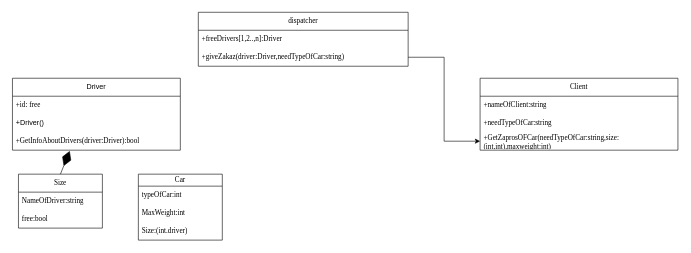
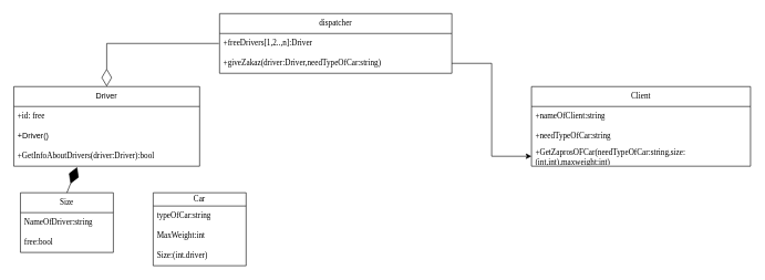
  <mxCell id="0" />
  <mxCell id="1" parent="0" />
  <mxCell id="2" value="Driver" style="swimlane;fontStyle=0;childLayout=stackLayout;horizontal=1;startSize=30;horizontalStack=0;resizeParent=1;resizeParentMax=0;resizeLast=0;collapsible=1;marginBottom=0;whiteSpace=wrap;html=1;" parent="1" vertex="1"><mxGeometry x="20" y="130" width="280" height="120" as="geometry" /></mxCell>
  <mxCell id="3" value="&lt;font face=&quot;Verdana&quot;&gt;+id: free&lt;br&gt;&lt;/font&gt;" style="text;strokeColor=none;fillColor=none;align=left;verticalAlign=middle;spacingLeft=4;spacingRight=4;overflow=hidden;points=[[0,0.5],[1,0.5]];portConstraint=eastwest;rotatable=0;whiteSpace=wrap;html=1;" parent="2" vertex="1"><mxGeometry y="30" width="280" height="30" as="geometry" /></mxCell>
  <mxCell id="4" value="+Driver()" style="text;strokeColor=none;fillColor=none;align=left;verticalAlign=middle;spacingLeft=4;spacingRight=4;overflow=hidden;points=[[0,0.5],[1,0.5]];portConstraint=eastwest;rotatable=0;whiteSpace=wrap;html=1;" parent="2" vertex="1"><mxGeometry y="60" width="280" height="30" as="geometry" /></mxCell>
  <mxCell id="5" value="+GetInfoAboutDrivers(driver:Driver):bool&lt;br&gt;" style="text;strokeColor=none;fillColor=none;align=left;verticalAlign=middle;spacingLeft=4;spacingRight=4;overflow=hidden;points=[[0,0.5],[1,0.5]];portConstraint=eastwest;rotatable=0;whiteSpace=wrap;html=1;fontFamily=Verdana;" parent="2" vertex="1"><mxGeometry y="90" width="280" height="30" as="geometry" /></mxCell>
  <mxCell id="6" value="dispatcher" style="swimlane;fontStyle=0;childLayout=stackLayout;horizontal=1;startSize=30;horizontalStack=0;resizeParent=1;resizeParentMax=0;resizeLast=0;collapsible=1;marginBottom=0;whiteSpace=wrap;html=1;fontFamily=Verdana;swimlaneLine=1;" parent="1" vertex="1"><mxGeometry x="330" y="20" width="350" height="90" as="geometry" /></mxCell>
  <mxCell id="7" value="+freeDrivers[1,2..,n]:Driver" style="text;strokeColor=none;fillColor=none;align=left;verticalAlign=middle;spacingLeft=4;spacingRight=4;overflow=hidden;points=[[0,0.5],[1,0.5]];portConstraint=eastwest;rotatable=0;whiteSpace=wrap;html=1;fontFamily=Verdana;perimeterSpacing=1;" parent="6" vertex="1"><mxGeometry y="30" width="350" height="30" as="geometry" /></mxCell>
  <mxCell id="8" value="+giveZakaz(driver:Driver,needTypeOfCar:string)" style="text;strokeColor=none;fillColor=none;align=left;verticalAlign=middle;spacingLeft=4;spacingRight=4;overflow=hidden;points=[[0,0.5],[1,0.5]];portConstraint=eastwest;rotatable=0;whiteSpace=wrap;html=1;fontFamily=Verdana;" parent="6" vertex="1"><mxGeometry y="60" width="350" height="30" as="geometry" /></mxCell>
  <mxCell id="9" value="Client" style="swimlane;fontStyle=0;childLayout=stackLayout;horizontal=1;startSize=30;horizontalStack=0;resizeParent=1;resizeParentMax=0;resizeLast=0;collapsible=1;marginBottom=0;whiteSpace=wrap;html=1;fontFamily=Verdana;" parent="1" vertex="1"><mxGeometry x="800" y="130" width="330" height="120" as="geometry" /></mxCell>
  <mxCell id="10" value="+nameOfClient:string" style="text;strokeColor=none;fillColor=none;align=left;verticalAlign=middle;spacingLeft=4;spacingRight=4;overflow=hidden;points=[[0,0.5],[1,0.5]];portConstraint=eastwest;rotatable=0;whiteSpace=wrap;html=1;fontFamily=Verdana;" parent="9" vertex="1"><mxGeometry y="30" width="330" height="30" as="geometry" /></mxCell>
  <mxCell id="11" value="+needTypeOfCar:string" style="text;strokeColor=none;fillColor=none;align=left;verticalAlign=middle;spacingLeft=4;spacingRight=4;overflow=hidden;points=[[0,0.5],[1,0.5]];portConstraint=eastwest;rotatable=0;whiteSpace=wrap;html=1;fontFamily=Verdana;" parent="9" vertex="1"><mxGeometry y="60" width="330" height="30" as="geometry" /></mxCell>
  <mxCell id="12" value="+GetZaprosOFCar(needTypeOfCar:string,size:(int,int),maxweight:int)" style="text;strokeColor=none;fillColor=none;align=left;verticalAlign=middle;spacingLeft=4;spacingRight=4;overflow=hidden;points=[[0,0.5],[1,0.5]];portConstraint=eastwest;rotatable=0;whiteSpace=wrap;html=1;fontFamily=Verdana;" parent="9" vertex="1"><mxGeometry y="90" width="330" height="30" as="geometry" /></mxCell>
  <mxCell id="13" value="Size" style="swimlane;fontStyle=0;childLayout=stackLayout;horizontal=1;startSize=30;horizontalStack=0;resizeParent=1;resizeParentMax=0;resizeLast=0;collapsible=1;marginBottom=0;whiteSpace=wrap;html=1;fontFamily=Verdana;" parent="1" vertex="1"><mxGeometry x="30" y="290" width="140" height="90" as="geometry" /></mxCell>
  <mxCell id="14" value="NameOfDriver:string" style="text;strokeColor=none;fillColor=none;align=left;verticalAlign=middle;spacingLeft=4;spacingRight=4;overflow=hidden;points=[[0,0.5],[1,0.5]];portConstraint=eastwest;rotatable=0;whiteSpace=wrap;html=1;fontFamily=Verdana;" parent="13" vertex="1"><mxGeometry y="30" width="140" height="30" as="geometry" /></mxCell>
  <mxCell id="15" value="free:bool" style="text;strokeColor=none;fillColor=none;align=left;verticalAlign=middle;spacingLeft=4;spacingRight=4;overflow=hidden;points=[[0,0.5],[1,0.5]];portConstraint=eastwest;rotatable=0;whiteSpace=wrap;html=1;fontFamily=Verdana;" parent="13" vertex="1"><mxGeometry y="60" width="140" height="30" as="geometry" /></mxCell>
  <mxCell id="16" value="Car" style="swimlane;fontStyle=0;childLayout=stackLayout;horizontal=1;startSize=20;horizontalStack=0;resizeParent=1;resizeParentMax=0;resizeLast=0;collapsible=1;marginBottom=0;whiteSpace=wrap;html=1;fontFamily=Verdana;" parent="1" vertex="1"><mxGeometry x="230" y="290" width="140" height="110" as="geometry" /></mxCell>
- <mxCell id="17" value="typeOfCar:int" style="text;strokeColor=none;fillColor=none;align=left;verticalAlign=middle;spacingLeft=4;spacingRight=4;overflow=hidden;points=[[0,0.5],[1,0.5]];portConstraint=eastwest;rotatable=0;whiteSpace=wrap;html=1;fontFamily=Verdana;" parent="16" vertex="1"><mxGeometry y="20" width="140" height="30" as="geometry" /></mxCell>
+ <mxCell id="17" value="typeOfCar:string" style="text;strokeColor=none;fillColor=none;align=left;verticalAlign=middle;spacingLeft=4;spacingRight=4;overflow=hidden;points=[[0,0.5],[1,0.5]];portConstraint=eastwest;rotatable=0;whiteSpace=wrap;html=1;fontFamily=Verdana;" parent="16" vertex="1"><mxGeometry y="20" width="140" height="30" as="geometry" /></mxCell>
  <mxCell id="18" value="MaxWeight:int" style="text;strokeColor=none;fillColor=none;align=left;verticalAlign=middle;spacingLeft=4;spacingRight=4;overflow=hidden;points=[[0,0.5],[1,0.5]];portConstraint=eastwest;rotatable=0;whiteSpace=wrap;html=1;fontFamily=Verdana;" parent="16" vertex="1"><mxGeometry y="50" width="140" height="30" as="geometry" /></mxCell>
  <mxCell id="19" value="Size:(int.driver)" style="text;strokeColor=none;fillColor=none;align=left;verticalAlign=middle;spacingLeft=4;spacingRight=4;overflow=hidden;points=[[0,0.5],[1,0.5]];portConstraint=eastwest;rotatable=0;whiteSpace=wrap;html=1;fontFamily=Verdana;" parent="16" vertex="1"><mxGeometry y="80" width="140" height="30" as="geometry" /></mxCell>
+ <mxCell id="20" value="" style="endArrow=diamondThin;endFill=0;endSize=24;html=1;rounded=0;exitX=0;exitY=0.5;exitDx=0;exitDy=0;entryX=0.5;entryY=0;entryDx=0;entryDy=0;" parent="1" source="7" target="2" edge="1"><mxGeometry width="160" relative="1" as="geometry"><mxPoint x="380" y="250" as="sourcePoint" /><mxPoint x="540" y="250" as="targetPoint" /><Array as="points"><mxPoint x="160" y="65" /></Array></mxGeometry></mxCell>
  <mxCell id="21" value="" style="endArrow=diamondThin;endFill=1;endSize=24;html=1;rounded=0;entryX=0.341;entryY=1.045;entryDx=0;entryDy=0;entryPerimeter=0;exitX=0.5;exitY=0;exitDx=0;exitDy=0;" parent="1" source="13" target="5" edge="1"><mxGeometry width="160" relative="1" as="geometry"><mxPoint x="290" y="210" as="sourcePoint" /><mxPoint x="450" y="210" as="targetPoint" /></mxGeometry></mxCell>
  <mxCell id="22" style="edgeStyle=orthogonalEdgeStyle;rounded=0;orthogonalLoop=1;jettySize=auto;html=1;entryX=0;entryY=0.5;entryDx=0;entryDy=0;" parent="1" source="8" target="12" edge="1"><mxGeometry relative="1" as="geometry" /></mxCell>
